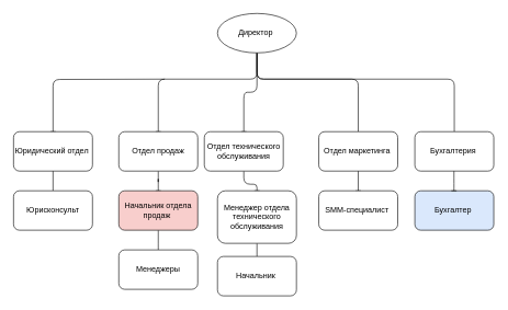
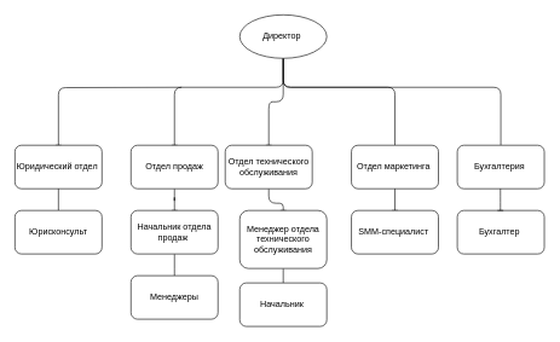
  <mxCell id="0" />
  <mxCell id="1" parent="0" />
  <mxCell id="2" style="edgeStyle=orthogonalEdgeStyle;rounded=1;orthogonalLoop=1;jettySize=auto;html=1;entryX=0.5;entryY=0;entryDx=0;entryDy=0;curved=0;endArrow=baseDash;endFill=0;" parent="1" source="6" target="9" edge="1"><mxGeometry relative="1" as="geometry" /></mxCell>
  <mxCell id="3" style="edgeStyle=orthogonalEdgeStyle;rounded=1;orthogonalLoop=1;jettySize=auto;html=1;entryX=0.5;entryY=0;entryDx=0;entryDy=0;curved=0;endArrow=baseDash;endFill=0;" parent="1" source="6" target="11" edge="1"><mxGeometry relative="1" as="geometry"><Array as="points"><mxPoint x="390" y="120" /><mxPoint x="240" y="120" /></Array></mxGeometry></mxCell>
  <mxCell id="4" style="edgeStyle=orthogonalEdgeStyle;rounded=1;orthogonalLoop=1;jettySize=auto;html=1;entryX=0.5;entryY=0;entryDx=0;entryDy=0;endArrow=none;endFill=0;curved=0;" parent="1" source="6" target="7" edge="1"><mxGeometry relative="1" as="geometry"><Array as="points"><mxPoint x="390" y="120" /><mxPoint x="544" y="120" /></Array></mxGeometry></mxCell>
  <mxCell id="5" style="edgeStyle=orthogonalEdgeStyle;rounded=1;orthogonalLoop=1;jettySize=auto;html=1;entryX=0.5;entryY=0;entryDx=0;entryDy=0;endArrow=none;endFill=0;curved=0;" parent="1" source="6" target="24" edge="1"><mxGeometry relative="1" as="geometry"><Array as="points"><mxPoint x="390" y="120" /><mxPoint x="690" y="120" /></Array></mxGeometry></mxCell>
  <mxCell id="6" value="Директор&amp;nbsp;" style="ellipse;whiteSpace=wrap;html=1;" parent="1" vertex="1"><mxGeometry x="330" y="20" width="120" height="60" as="geometry" /></mxCell>
  <mxCell id="7" value="Отдел маркетинга&amp;nbsp;" style="rounded=1;whiteSpace=wrap;html=1;" parent="1" vertex="1"><mxGeometry x="484" y="200" width="120" height="60" as="geometry" /></mxCell>
  <mxCell id="8" style="edgeStyle=orthogonalEdgeStyle;rounded=1;orthogonalLoop=1;jettySize=auto;html=1;entryX=0.5;entryY=0;entryDx=0;entryDy=0;endArrow=baseDash;endFill=0;curved=0;" parent="1" source="9" target="13" edge="1"><mxGeometry relative="1" as="geometry" /></mxCell>
  <mxCell id="9" value="Отдел технического обслуживания" style="rounded=1;whiteSpace=wrap;html=1;" parent="1" vertex="1"><mxGeometry x="310" y="200" width="120" height="60" as="geometry" /></mxCell>
  <mxCell id="10" style="edgeStyle=orthogonalEdgeStyle;rounded=1;orthogonalLoop=1;jettySize=auto;html=1;entryX=0.5;entryY=0;entryDx=0;entryDy=0;curved=0;endArrow=baseDash;endFill=0;" parent="1" source="11" target="15" edge="1"><mxGeometry relative="1" as="geometry" /></mxCell>
  <mxCell id="11" value="Отдел продаж" style="rounded=1;whiteSpace=wrap;html=1;" parent="1" vertex="1"><mxGeometry x="180" y="200" width="120" height="60" as="geometry" /></mxCell>
  <mxCell id="12" style="edgeStyle=orthogonalEdgeStyle;rounded=0;orthogonalLoop=1;jettySize=auto;html=1;endArrow=none;endFill=0;" parent="1" source="13" edge="1"><mxGeometry relative="1" as="geometry"><mxPoint x="390" y="390" as="targetPoint" /></mxGeometry></mxCell>
  <mxCell id="13" value="Менеджер отдела технического обслуживания" style="rounded=1;whiteSpace=wrap;html=1;" parent="1" vertex="1"><mxGeometry x="330" y="290" width="120" height="80" as="geometry" /></mxCell>
  <mxCell id="14" style="edgeStyle=orthogonalEdgeStyle;rounded=0;orthogonalLoop=1;jettySize=auto;html=1;endArrow=none;endFill=0;" parent="1" source="15" edge="1"><mxGeometry relative="1" as="geometry"><mxPoint x="240" y="380" as="targetPoint" /></mxGeometry></mxCell>
- <mxCell id="15" value="Начальник отдела продаж&amp;nbsp;" style="rounded=1;whiteSpace=wrap;html=1;fillColor=#f8cecc;" parent="1" vertex="1"><mxGeometry x="180" y="290" width="120" height="60" as="geometry" /></mxCell>
+ <mxCell id="15" value="Начальник отдела продаж&amp;nbsp;" style="rounded=1;whiteSpace=wrap;html=1;" parent="1" vertex="1"><mxGeometry x="180" y="290" width="120" height="60" as="geometry" /></mxCell>
  <mxCell id="16" value="Менеджеры" style="rounded=1;whiteSpace=wrap;html=1;" parent="1" vertex="1"><mxGeometry x="180" y="380" width="120" height="60" as="geometry" /></mxCell>
  <mxCell id="17" value="Начальник&amp;nbsp;" style="rounded=1;whiteSpace=wrap;html=1;" parent="1" vertex="1"><mxGeometry x="330" y="390" width="120" height="60" as="geometry" /></mxCell>
  <mxCell id="18" style="edgeStyle=orthogonalEdgeStyle;rounded=1;orthogonalLoop=1;jettySize=auto;html=1;entryX=0.5;entryY=0;entryDx=0;entryDy=0;endArrow=baseDash;endFill=0;curved=0;" parent="1" target="19" edge="1"><mxGeometry relative="1" as="geometry"><mxPoint x="544" y="260" as="sourcePoint" /></mxGeometry></mxCell>
  <mxCell id="19" value="SMM-специалист&amp;nbsp;" style="rounded=1;whiteSpace=wrap;html=1;" parent="1" vertex="1"><mxGeometry x="484" y="290" width="120" height="60" as="geometry" /></mxCell>
  <mxCell id="20" style="edgeStyle=orthogonalEdgeStyle;rounded=1;orthogonalLoop=1;jettySize=auto;html=1;entryX=0.5;entryY=0;entryDx=0;entryDy=0;curved=0;endArrow=baseDash;endFill=0;" parent="1" target="21" edge="1"><mxGeometry relative="1" as="geometry"><mxPoint x="250" y="120" as="sourcePoint" /></mxGeometry></mxCell>
  <mxCell id="21" value="Юридический отдел&amp;nbsp;" style="rounded=1;whiteSpace=wrap;html=1;" parent="1" vertex="1"><mxGeometry x="20" y="200" width="120" height="60" as="geometry" /></mxCell>
  <mxCell id="22" style="edgeStyle=orthogonalEdgeStyle;rounded=0;orthogonalLoop=1;jettySize=auto;html=1;endArrow=none;endFill=0;" parent="1" edge="1"><mxGeometry relative="1" as="geometry"><mxPoint x="80" y="290" as="targetPoint" /><mxPoint x="80" y="260" as="sourcePoint" /></mxGeometry></mxCell>
  <mxCell id="23" value="Юрисконсульт" style="rounded=1;whiteSpace=wrap;html=1;" parent="1" vertex="1"><mxGeometry x="20" y="290" width="120" height="60" as="geometry" /></mxCell>
  <mxCell id="24" value="Бухгалтерия&amp;nbsp;" style="rounded=1;whiteSpace=wrap;html=1;" parent="1" vertex="1"><mxGeometry x="630" y="200" width="120" height="60" as="geometry" /></mxCell>
- <mxCell id="25" value="Бухгалтер&amp;nbsp;" style="rounded=1;whiteSpace=wrap;html=1;fillColor=#dae8fc;" parent="1" vertex="1"><mxGeometry x="630" y="290" width="120" height="60" as="geometry" /></mxCell>
+ <mxCell id="25" value="Бухгалтер&amp;nbsp;" style="rounded=1;whiteSpace=wrap;html=1;" parent="1" vertex="1"><mxGeometry x="630" y="290" width="120" height="60" as="geometry" /></mxCell>
  <mxCell id="26" style="edgeStyle=orthogonalEdgeStyle;rounded=1;orthogonalLoop=1;jettySize=auto;html=1;entryX=0.5;entryY=0;entryDx=0;entryDy=0;endArrow=baseDash;endFill=0;curved=0;" parent="1" edge="1"><mxGeometry relative="1" as="geometry"><mxPoint x="689.5" y="260" as="sourcePoint" /><mxPoint x="689.5" y="290" as="targetPoint" /><Array as="points"><mxPoint x="689.5" y="280" /><mxPoint x="689.5" y="280" /></Array></mxGeometry></mxCell>
